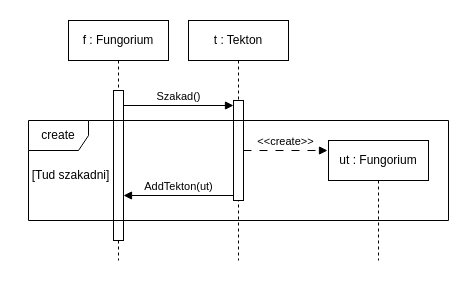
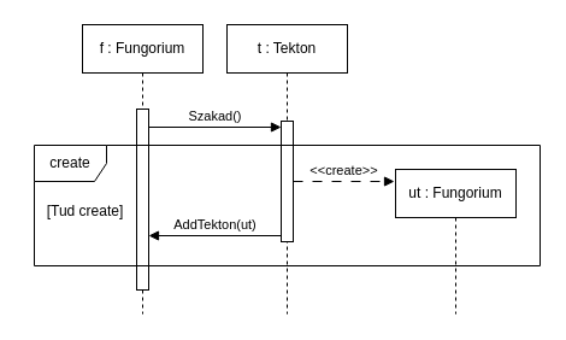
  <mxCell id="0" />
  <mxCell id="1" parent="0" />
  <mxCell id="2" value="f : Fungorium" style="shape=umlLifeline;perimeter=lifelinePerimeter;whiteSpace=wrap;html=1;container=1;dropTarget=0;collapsible=0;recursiveResize=0;outlineConnect=0;portConstraint=eastwest;newEdgeStyle={&quot;curved&quot;:0,&quot;rounded&quot;:0};" parent="1" vertex="1"><mxGeometry x="68" y="20" width="100" height="240" as="geometry" /></mxCell>
  <mxCell id="3" value="" style="html=1;points=[[0,0,0,0,5],[0,1,0,0,-5],[1,0,0,0,5],[1,1,0,0,-5]];perimeter=orthogonalPerimeter;outlineConnect=0;targetShapes=umlLifeline;portConstraint=eastwest;newEdgeStyle={&quot;curved&quot;:0,&quot;rounded&quot;:0};" parent="2" vertex="1"><mxGeometry x="45" y="70" width="10" height="150" as="geometry" /></mxCell>
  <mxCell id="4" value="t : Tekton" style="shape=umlLifeline;perimeter=lifelinePerimeter;whiteSpace=wrap;html=1;container=1;dropTarget=0;collapsible=0;recursiveResize=0;outlineConnect=0;portConstraint=eastwest;newEdgeStyle={&quot;curved&quot;:0,&quot;rounded&quot;:0};" parent="1" vertex="1"><mxGeometry x="188" y="20" width="100" height="240" as="geometry" /></mxCell>
  <mxCell id="5" value="" style="html=1;points=[[0,0,0,0,5],[0,1,0,0,-5],[1,0,0,0,5],[1,1,0,0,-5]];perimeter=orthogonalPerimeter;outlineConnect=0;targetShapes=umlLifeline;portConstraint=eastwest;newEdgeStyle={&quot;curved&quot;:0,&quot;rounded&quot;:0};" vertex="1" parent="4"><mxGeometry x="45" y="80" width="10" height="100" as="geometry" /></mxCell>
  <mxCell id="6" value="create" style="shape=umlFrame;whiteSpace=wrap;html=1;pointerEvents=0;" parent="1" vertex="1"><mxGeometry x="28" y="120" width="420" height="100" as="geometry" /></mxCell>
- <mxCell id="7" value="[Tud szakadni]" style="text;html=1;align=center;verticalAlign=middle;resizable=0;points=[];autosize=1;strokeColor=none;fillColor=none;" parent="1" vertex="1"><mxGeometry x="20" y="160" width="100" height="30" as="geometry" /></mxCell>
+ <mxCell id="7" value="[Tud create]" style="text;html=1;align=center;verticalAlign=middle;resizable=0;points=[];autosize=1;strokeColor=none;fillColor=none;" parent="1" vertex="1"><mxGeometry x="20" y="160" width="100" height="30" as="geometry" /></mxCell>
  <mxCell id="8" value="ut : Fungorium" style="shape=umlLifeline;perimeter=lifelinePerimeter;whiteSpace=wrap;html=1;container=1;dropTarget=0;collapsible=0;recursiveResize=0;outlineConnect=0;portConstraint=eastwest;newEdgeStyle={&quot;curved&quot;:0,&quot;rounded&quot;:0};" parent="1" vertex="1"><mxGeometry x="328" y="140" width="100" height="120" as="geometry" /></mxCell>
  <mxCell id="9" value="&amp;lt;&amp;lt;create&amp;gt;&amp;gt;" style="html=1;verticalAlign=bottom;endArrow=block;curved=0;rounded=0;dashed=1;dashPattern=8 8;" parent="1" edge="1"><mxGeometry width="80" relative="1" as="geometry"><mxPoint x="243" y="150" as="sourcePoint" /><mxPoint x="327" y="150" as="targetPoint" /></mxGeometry></mxCell>
  <mxCell id="10" value="Szakad()" style="html=1;verticalAlign=bottom;endArrow=block;curved=0;rounded=0;entryX=0;entryY=0;entryDx=0;entryDy=5;" edge="1" target="5" parent="1" source="3"><mxGeometry relative="1" as="geometry"><mxPoint x="163" y="105" as="sourcePoint" /></mxGeometry></mxCell>
  <mxCell id="11" value="AddTekton(ut)" style="html=1;verticalAlign=bottom;endArrow=block;curved=0;rounded=0;exitX=0;exitY=1;exitDx=0;exitDy=-5;exitPerimeter=0;" edge="1" parent="1" source="5" target="3"><mxGeometry width="80" relative="1" as="geometry"><mxPoint x="218" y="190" as="sourcePoint" /><mxPoint x="358" y="210" as="targetPoint" /></mxGeometry></mxCell>
